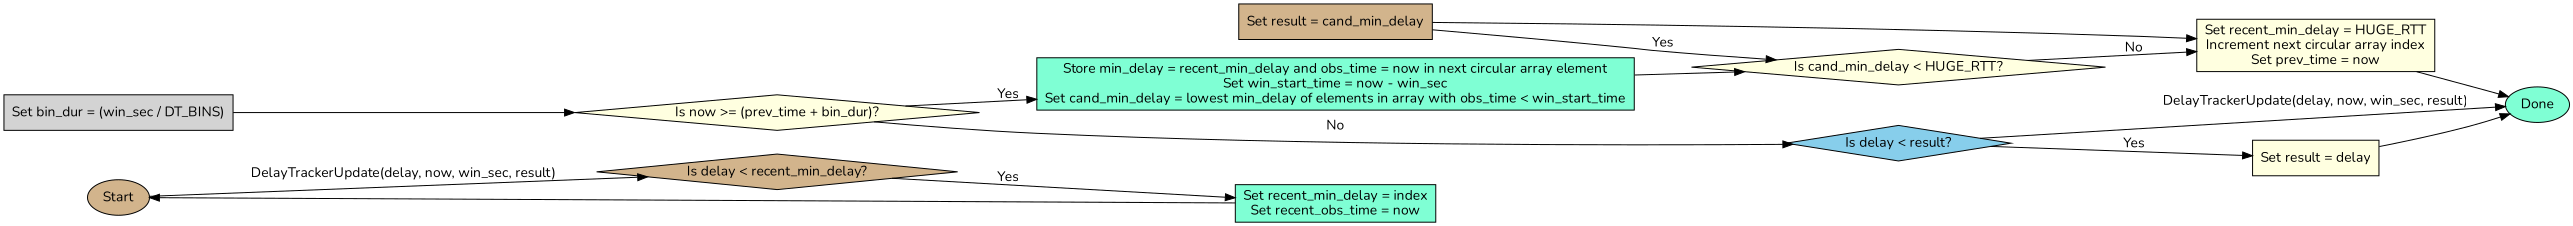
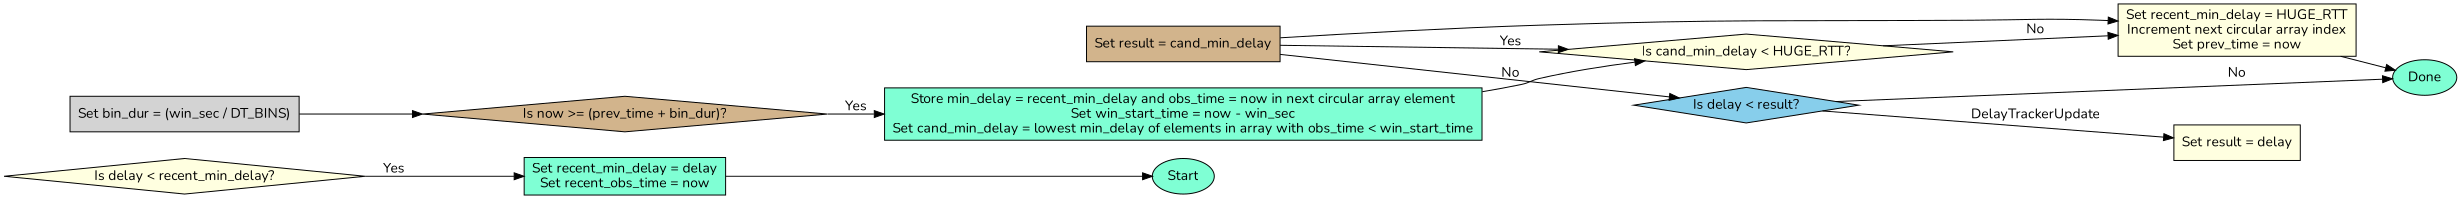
  digraph {
    fontname=Nunito
    rankdir=LR
    node [fillcolor=tan fontname=Nunito shape=box style=filled]
    edge [fontname=Nunito]
-   n1 [label=Start shape=ellipse]
-   n2 [label="Is delay < recent_min_delay?" shape=diamond]
-   n3 [fillcolor=aquamarine label="Set recent_min_delay = index\nSet recent_obs_time = now"]
+   n1 [fillcolor=aquamarine label=Start shape=ellipse]
+   n2 [fillcolor=lightyellow label="Is delay < recent_min_delay?" shape=diamond]
+   n3 [fillcolor=aquamarine label="Set recent_min_delay = delay\nSet recent_obs_time = now"]
    n4 [fillcolor=aquamarine label=Done shape=ellipse]
    n5 [fillcolor=lightgrey label="Set bin_dur = (win_sec / DT_BINS)"]
-   n6 [fillcolor=lightyellow label="Is now >= (prev_time + bin_dur)?" shape=diamond]
+   n6 [label="Is now >= (prev_time + bin_dur)?" shape=diamond]
    n7 [fillcolor=aquamarine label="Store min_delay = recent_min_delay and obs_time = now in next circular array element\nSet win_start_time = now - win_sec\nSet cand_min_delay = lowest min_delay of elements in array with obs_time < win_start_time"]
    n8 [fillcolor=skyblue label="Is delay < result?" shape=diamond]
    n9 [fillcolor=lightyellow label="Is cand_min_delay < HUGE_RTT?" shape=diamond]
    n10 [fillcolor=lightyellow label="Set recent_min_delay = HUGE_RTT\nIncrement next circular array index\nSet prev_time = now"]
    n11 [label="Set result = cand_min_delay"]
    n12 [fillcolor=lightyellow label="Set result = delay"]
-   n1 -> n2 [label="DelayTrackerUpdate(delay, now, win_sec, result)"]
    n2 -> n3 [label=Yes]
    n3 -> n1
    n5 -> n6
    n6 -> n7 [label=Yes]
-   n6 -> n8 [label=No]
+   n11 -> n8 [label=No]
    n7 -> n9
-   n8 -> n4 [label="DelayTrackerUpdate(delay, now, win_sec, result)"]
-   n8 -> n12 [label=Yes]
+   n8 -> n4 [label=No]
+   n8 -> n12 [label=DelayTrackerUpdate]
    n9 -> n10 [label=No]
    n10 -> n4
    n11 -> n9 [label=Yes]
    n11 -> n10
-   n12 -> n4
  }
